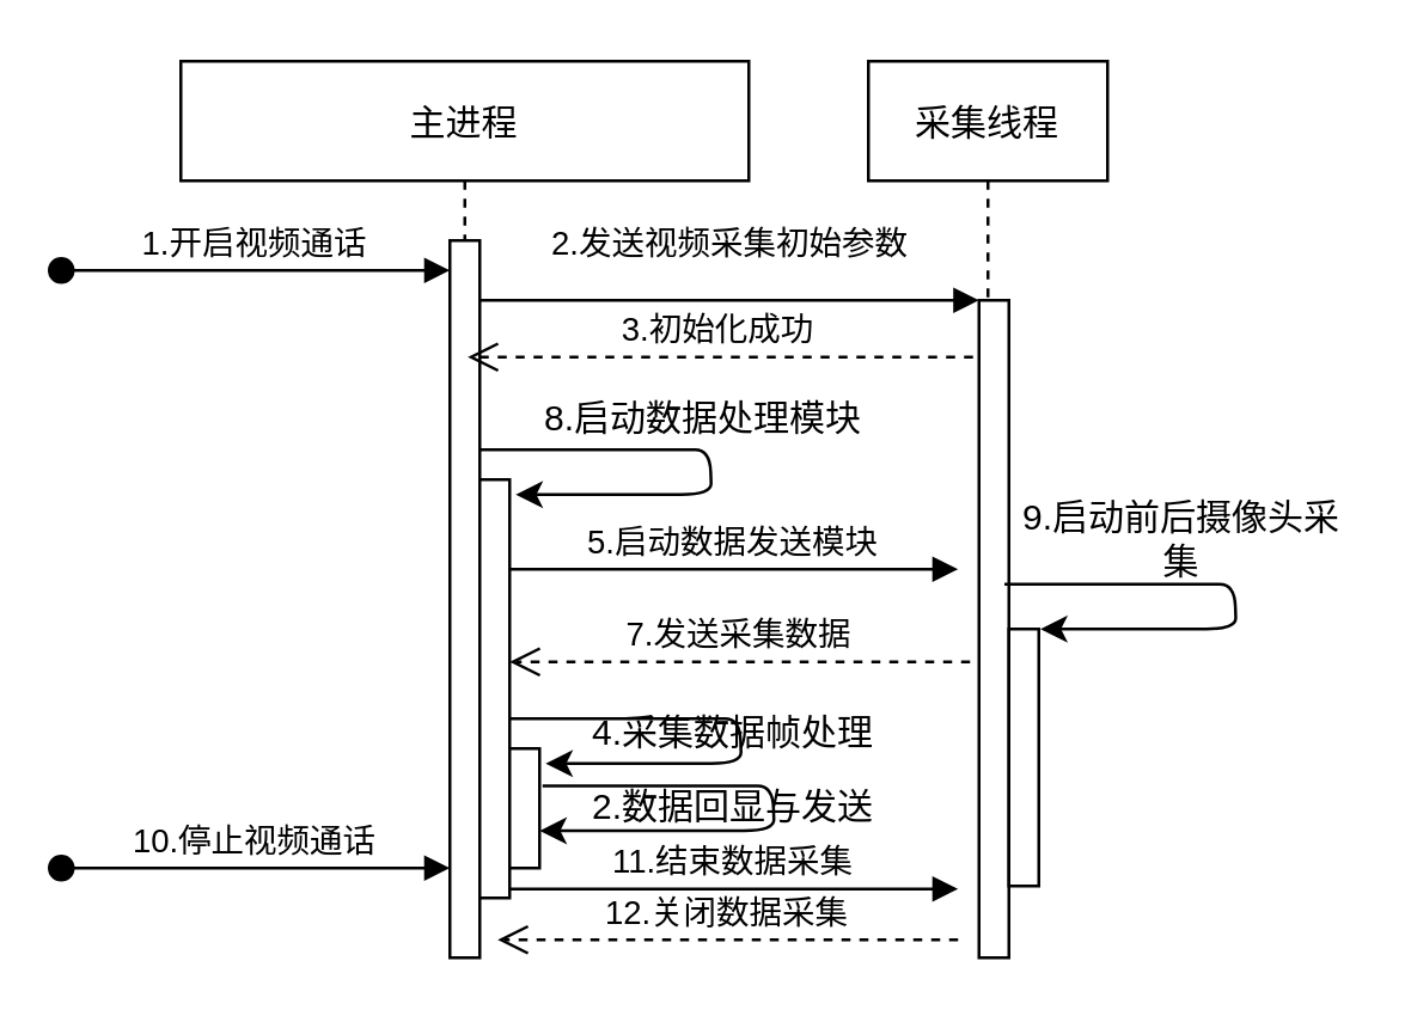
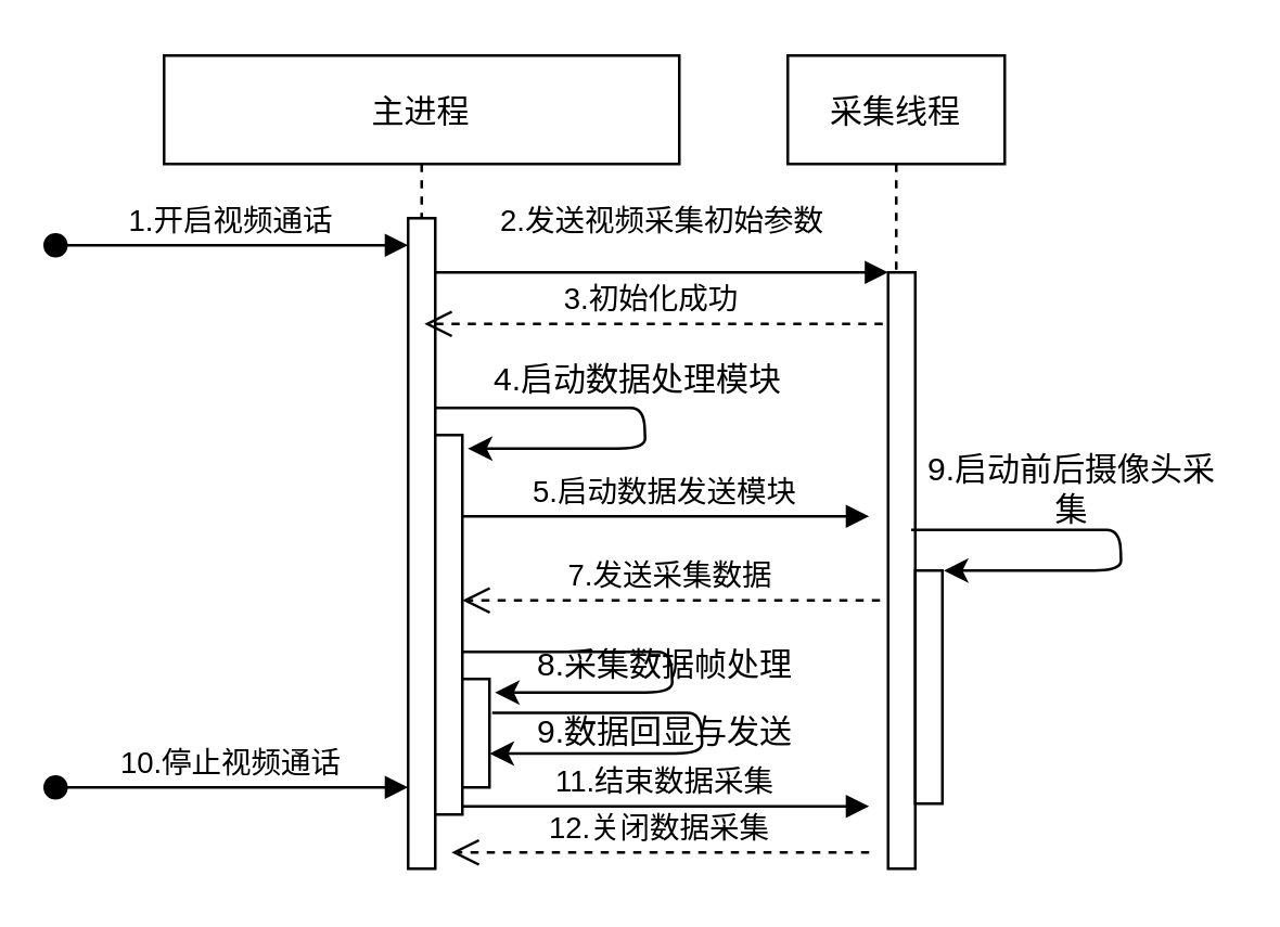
  <mxCell id="0" />
  <mxCell id="1" parent="0" />
  <mxCell id="2" value="主进程" style="shape=umlLifeline;perimeter=lifelinePerimeter;container=1;collapsible=0;recursiveResize=0;rounded=0;shadow=0;strokeWidth=1;" parent="1" vertex="1"><mxGeometry x="60" y="20" width="190" height="300" as="geometry" /></mxCell>
  <mxCell id="3" value="" style="points=[];perimeter=orthogonalPerimeter;rounded=0;shadow=0;strokeWidth=1;" parent="2" vertex="1"><mxGeometry x="90" y="60" width="10" height="240" as="geometry" /></mxCell>
  <mxCell id="4" value="1.开启视频通话" style="verticalAlign=bottom;startArrow=oval;endArrow=block;startSize=8;shadow=0;strokeWidth=1;" parent="2" target="3" edge="1"><mxGeometry relative="1" as="geometry"><mxPoint x="-40" y="70" as="sourcePoint" /><Array as="points"><mxPoint x="-40" y="70" /></Array></mxGeometry></mxCell>
  <mxCell id="5" value="" style="points=[];perimeter=orthogonalPerimeter;rounded=0;shadow=0;strokeWidth=1;" parent="2" vertex="1"><mxGeometry x="100" y="140" width="10" height="140" as="geometry" /></mxCell>
  <mxCell id="6" value="采集线程" style="shape=umlLifeline;perimeter=lifelinePerimeter;container=1;collapsible=0;recursiveResize=0;rounded=0;shadow=0;strokeWidth=1;" parent="1" vertex="1"><mxGeometry x="290" y="20" width="80" height="300" as="geometry" /></mxCell>
  <mxCell id="7" value="" style="points=[];perimeter=orthogonalPerimeter;rounded=0;shadow=0;strokeWidth=1;" parent="6" vertex="1"><mxGeometry x="37" y="80" width="10" height="220" as="geometry" /></mxCell>
  <mxCell id="8" value="" style="points=[];perimeter=orthogonalPerimeter;rounded=0;shadow=0;strokeWidth=1;" vertex="1" parent="6"><mxGeometry x="47" y="190" width="10" height="86" as="geometry" /></mxCell>
  <mxCell id="9" value="2.发送视频采集初始参数" style="verticalAlign=bottom;endArrow=block;entryX=0;entryY=0;shadow=0;strokeWidth=1;" parent="1" source="3" target="7" edge="1"><mxGeometry y="10" relative="1" as="geometry"><mxPoint x="245" y="100" as="sourcePoint" /><mxPoint as="offset" /></mxGeometry></mxCell>
  <mxCell id="10" value="3.初始化成功" style="verticalAlign=bottom;endArrow=open;dashed=1;endSize=8;shadow=0;strokeWidth=1;" edge="1" parent="1"><mxGeometry relative="1" as="geometry"><mxPoint x="156" y="119" as="targetPoint" /><mxPoint x="325" y="119" as="sourcePoint" /></mxGeometry></mxCell>
  <mxCell id="11" value="5.启动数据发送模块" style="verticalAlign=bottom;endArrow=block;shadow=0;strokeWidth=1;" edge="1" parent="1"><mxGeometry relative="1" as="geometry"><mxPoint x="170" y="190" as="sourcePoint" /><mxPoint x="320" y="190" as="targetPoint" /><mxPoint as="offset" /></mxGeometry></mxCell>
  <mxCell id="12" value="" style="endArrow=classic;html=1;" edge="1" parent="1"><mxGeometry width="50" height="50" relative="1" as="geometry"><mxPoint x="335.5" y="195" as="sourcePoint" /><mxPoint x="347.5" y="210" as="targetPoint" /><Array as="points"><mxPoint x="392.5" y="195" /><mxPoint x="412.5" y="195" /><mxPoint x="413" y="210" /><mxPoint x="368" y="210" /></Array></mxGeometry></mxCell>
- <mxCell id="13" value="8.启动数据处理模块" style="text;html=1;strokeColor=none;fillColor=none;align=center;verticalAlign=middle;whiteSpace=wrap;rounded=0;" vertex="1" parent="1"><mxGeometry x="180" y="130" width="110" height="20" as="geometry" /></mxCell>
+ <mxCell id="13" value="4.启动数据处理模块" style="text;html=1;strokeColor=none;fillColor=none;align=center;verticalAlign=middle;whiteSpace=wrap;rounded=0;" vertex="1" parent="1"><mxGeometry x="180" y="130" width="110" height="20" as="geometry" /></mxCell>
  <mxCell id="14" value="" style="endArrow=classic;html=1;" edge="1" parent="1"><mxGeometry width="50" height="50" relative="1" as="geometry"><mxPoint x="160" y="150" as="sourcePoint" /><mxPoint x="172" y="165" as="targetPoint" /><Array as="points"><mxPoint x="217" y="150" /><mxPoint x="237" y="150" /><mxPoint x="237.5" y="165" /><mxPoint x="192.5" y="165" /></Array></mxGeometry></mxCell>
  <mxCell id="15" value="9.启动前后摄像头采集" style="text;html=1;strokeColor=none;fillColor=none;align=center;verticalAlign=middle;whiteSpace=wrap;rounded=0;" vertex="1" parent="1"><mxGeometry x="340" y="170" width="110" height="20" as="geometry" /></mxCell>
  <mxCell id="16" value="7.发送采集数据" style="verticalAlign=bottom;endArrow=open;dashed=1;endSize=8;shadow=0;strokeWidth=1;" edge="1" parent="1"><mxGeometry relative="1" as="geometry"><mxPoint x="170" y="221" as="targetPoint" /><mxPoint x="324" y="221" as="sourcePoint" /></mxGeometry></mxCell>
- <mxCell id="17" value="4.采集数据帧处理" style="text;html=1;strokeColor=none;fillColor=none;align=center;verticalAlign=middle;whiteSpace=wrap;rounded=0;" vertex="1" parent="1"><mxGeometry x="190" y="230" width="110" height="30" as="geometry" /></mxCell>
+ <mxCell id="17" value="8.采集数据帧处理" style="text;html=1;strokeColor=none;fillColor=none;align=center;verticalAlign=middle;whiteSpace=wrap;rounded=0;" vertex="1" parent="1"><mxGeometry x="190" y="230" width="110" height="30" as="geometry" /></mxCell>
  <mxCell id="18" value="" style="endArrow=classic;html=1;entryX=0.9;entryY=0.875;entryDx=0;entryDy=0;entryPerimeter=0;" edge="1" parent="1"><mxGeometry width="50" height="50" relative="1" as="geometry"><mxPoint x="181" y="262.5" as="sourcePoint" /><mxPoint x="180" y="277.5" as="targetPoint" /><Array as="points"><mxPoint x="238" y="262.5" /><mxPoint x="258" y="262.5" /><mxPoint x="258.5" y="277.5" /><mxPoint x="213.5" y="277.5" /></Array></mxGeometry></mxCell>
  <mxCell id="19" value="" style="points=[];perimeter=orthogonalPerimeter;rounded=0;shadow=0;strokeWidth=1;" vertex="1" parent="1"><mxGeometry x="170" y="250" width="10" height="40" as="geometry" /></mxCell>
  <mxCell id="20" value="" style="endArrow=classic;html=1;" edge="1" parent="1"><mxGeometry width="50" height="50" relative="1" as="geometry"><mxPoint x="170" y="240" as="sourcePoint" /><mxPoint x="182" y="255" as="targetPoint" /><Array as="points"><mxPoint x="227" y="240" /><mxPoint x="247" y="240" /><mxPoint x="247.5" y="255" /><mxPoint x="202.5" y="255" /></Array></mxGeometry></mxCell>
  <mxCell id="21" value="10.停止视频通话" style="verticalAlign=bottom;startArrow=oval;endArrow=block;startSize=8;shadow=0;strokeWidth=1;" edge="1" parent="1"><mxGeometry relative="1" as="geometry"><mxPoint x="20" y="290" as="sourcePoint" /><mxPoint x="150" y="290" as="targetPoint" /><Array as="points"><mxPoint x="20" y="290" /></Array></mxGeometry></mxCell>
- <mxCell id="22" value="2.数据回显与发送" style="text;html=1;strokeColor=none;fillColor=none;align=center;verticalAlign=middle;whiteSpace=wrap;rounded=0;" vertex="1" parent="1"><mxGeometry x="170" y="255" width="150" height="30" as="geometry" /></mxCell>
+ <mxCell id="22" value="9.数据回显与发送" style="text;html=1;strokeColor=none;fillColor=none;align=center;verticalAlign=middle;whiteSpace=wrap;rounded=0;" vertex="1" parent="1"><mxGeometry x="170" y="255" width="150" height="30" as="geometry" /></mxCell>
  <mxCell id="23" value="11.结束数据采集" style="verticalAlign=bottom;endArrow=block;shadow=0;strokeWidth=1;" edge="1" parent="1"><mxGeometry relative="1" as="geometry"><mxPoint x="170" y="297" as="sourcePoint" /><mxPoint x="320" y="297" as="targetPoint" /><mxPoint as="offset" /></mxGeometry></mxCell>
  <mxCell id="24" value="12.关闭数据采集" style="verticalAlign=bottom;endArrow=open;dashed=1;endSize=8;shadow=0;strokeWidth=1;" edge="1" parent="1"><mxGeometry relative="1" as="geometry"><mxPoint x="166" y="314" as="targetPoint" /><mxPoint x="320" y="314" as="sourcePoint" /></mxGeometry></mxCell>
